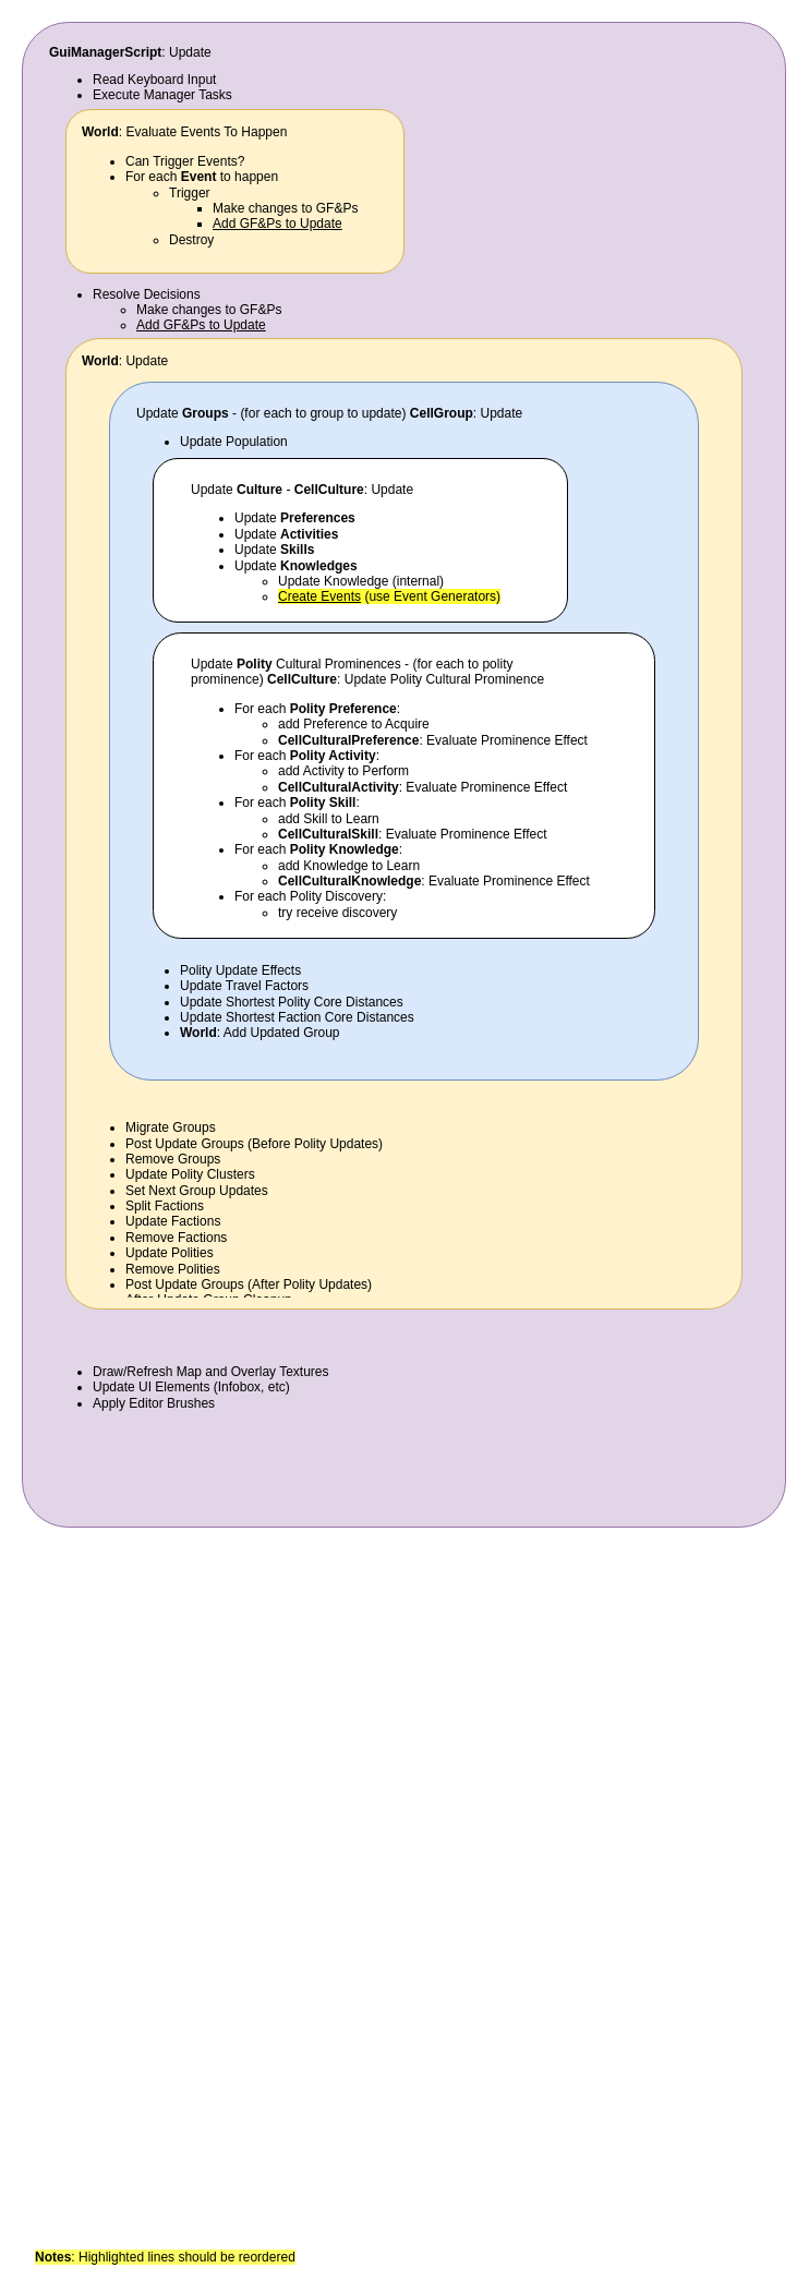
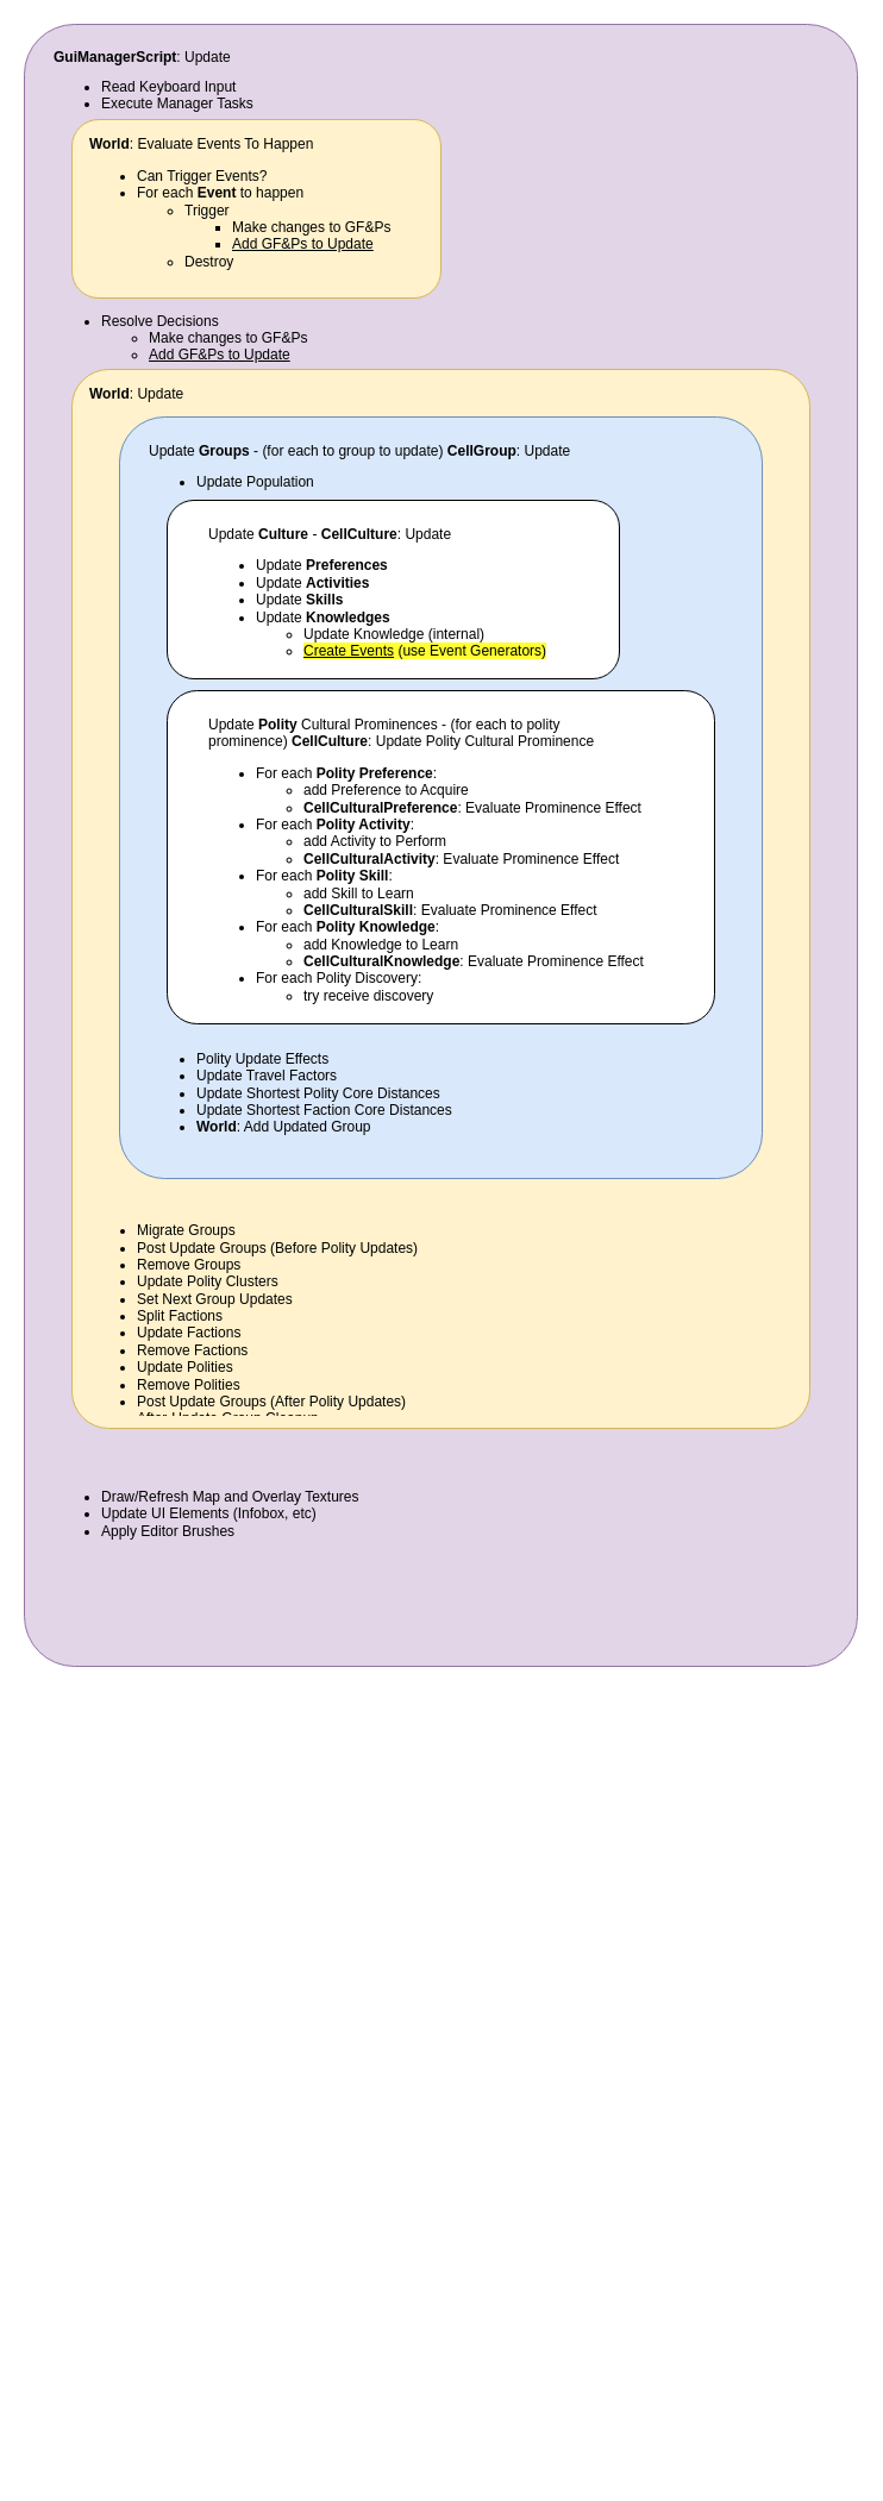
  <mxCell id="0" />
  <mxCell id="1" parent="0" />
  <mxCell id="2" value="" style="rounded=1;whiteSpace=wrap;html=1;fillColor=#e1d5e7;strokeColor=#9673a6;arcSize=6;" vertex="1" parent="1"><mxGeometry x="20" y="20" width="700" height="1380" as="geometry" /></mxCell>
  <mxCell id="3" value="&lt;p style=&quot;line-height: 100%&quot;&gt;&lt;font style=&quot;font-size: 12px&quot;&gt;&lt;b&gt;GuiManagerScript&lt;/b&gt;: Update&lt;/font&gt;&lt;/p&gt;&lt;p&gt;&lt;/p&gt;&lt;ul&gt;&lt;li&gt;&lt;span&gt;&lt;font style=&quot;font-size: 12px&quot;&gt;Read Keyboard Input&lt;/font&gt;&lt;/span&gt;&lt;/li&gt;&lt;li&gt;&lt;span&gt;&lt;font style=&quot;font-size: 12px&quot;&gt;Execute Manager Tasks&lt;/font&gt;&lt;/span&gt;&lt;/li&gt;&lt;/ul&gt;&lt;div&gt;&lt;font style=&quot;font-size: 12px&quot;&gt;&lt;br&gt;&lt;/font&gt;&lt;/div&gt;&lt;div&gt;&lt;font style=&quot;font-size: 12px&quot;&gt;&lt;br&gt;&lt;/font&gt;&lt;/div&gt;&lt;div&gt;&lt;font style=&quot;font-size: 12px&quot;&gt;&lt;br&gt;&lt;/font&gt;&lt;/div&gt;&lt;div&gt;&lt;font style=&quot;font-size: 12px&quot;&gt;&lt;br&gt;&lt;/font&gt;&lt;/div&gt;&lt;div&gt;&lt;font style=&quot;font-size: 12px&quot;&gt;&lt;br&gt;&lt;/font&gt;&lt;/div&gt;&lt;div&gt;&lt;br&gt;&lt;/div&gt;&lt;div&gt;&lt;br&gt;&lt;/div&gt;&lt;div&gt;&lt;br&gt;&lt;/div&gt;&lt;div&gt;&lt;br&gt;&lt;/div&gt;&lt;div&gt;&lt;br&gt;&lt;/div&gt;&lt;ul&gt;&lt;li&gt;&lt;span&gt;&lt;font style=&quot;font-size: 12px&quot;&gt;Resolve Decisions&lt;/font&gt;&lt;/span&gt;&lt;/li&gt;&lt;ul&gt;&lt;li&gt;Make changes to GF&amp;amp;Ps&lt;/li&gt;&lt;li&gt;&lt;u&gt;Add GF&amp;amp;Ps to Update&lt;/u&gt;&lt;/li&gt;&lt;/ul&gt;&lt;/ul&gt;&lt;div&gt;&lt;font style=&quot;font-size: 12px&quot;&gt;&lt;span style=&quot;font-family: &amp;#34;helvetica&amp;#34; , &amp;#34;arial&amp;#34; , sans-serif ; font-size: 0px ; white-space: nowrap&quot;&gt;%3CmxGraphModel%3E%3Croot%3E%3CmxCell%20id%3D%220%22%2F%3E%3CmxCell%20id%3D%221%22%20parent%3D%220%22%2F%3E%3CmxCell%20id%3D%222%22%20value%3D%22%22%20style%3D%22rounded%3D1%3BwhiteSpace%3Dwrap%3Bhtml%3D1%3B%22%20vertex%3D%221%22%20parent%3D%221%22%3E%3CmxGeometry%20x%3D%2260%22%20y%3D%22100%22%20width%3D%22220%22%20height%3D%2290%22%20as%3D%22geometry%22%2F%3E%3C%2FmxCell%3E%3C%2Froot%3E%3C%2FmxGraphModel%3E&lt;/span&gt;&lt;/font&gt;&lt;/div&gt;&lt;div&gt;&lt;br&gt;&lt;/div&gt;&lt;div&gt;&lt;br&gt;&lt;/div&gt;&lt;div&gt;&lt;br&gt;&lt;/div&gt;&lt;div&gt;&lt;br&gt;&lt;/div&gt;&lt;div&gt;&lt;br&gt;&lt;/div&gt;&lt;div&gt;&lt;br&gt;&lt;/div&gt;&lt;div&gt;&lt;br&gt;&lt;/div&gt;&lt;div&gt;&lt;br&gt;&lt;/div&gt;&lt;div&gt;&lt;br&gt;&lt;/div&gt;&lt;div&gt;&lt;br&gt;&lt;/div&gt;&lt;div&gt;&lt;br&gt;&lt;/div&gt;&lt;div&gt;&lt;br&gt;&lt;/div&gt;&lt;div&gt;&lt;br&gt;&lt;/div&gt;&lt;div&gt;&lt;br&gt;&lt;/div&gt;&lt;div&gt;&lt;br&gt;&lt;/div&gt;&lt;div&gt;&lt;br&gt;&lt;/div&gt;&lt;div&gt;&lt;br&gt;&lt;/div&gt;&lt;div&gt;&lt;br&gt;&lt;/div&gt;&lt;div&gt;&lt;br&gt;&lt;/div&gt;&lt;div&gt;&lt;br&gt;&lt;/div&gt;&lt;div&gt;&lt;br&gt;&lt;/div&gt;&lt;div&gt;&lt;br&gt;&lt;/div&gt;&lt;div&gt;&lt;br&gt;&lt;/div&gt;&lt;div&gt;&lt;br&gt;&lt;/div&gt;&lt;div&gt;&lt;br&gt;&lt;/div&gt;&lt;div&gt;&lt;br&gt;&lt;/div&gt;&lt;div&gt;&lt;br&gt;&lt;/div&gt;&lt;div&gt;&lt;br&gt;&lt;/div&gt;&lt;div&gt;&lt;br&gt;&lt;/div&gt;&lt;div&gt;&lt;br&gt;&lt;/div&gt;&lt;div&gt;&lt;br&gt;&lt;/div&gt;&lt;div&gt;&lt;br&gt;&lt;/div&gt;&lt;div&gt;&lt;br&gt;&lt;/div&gt;&lt;div&gt;&lt;br&gt;&lt;/div&gt;&lt;div&gt;&lt;br&gt;&lt;/div&gt;&lt;div&gt;&lt;br&gt;&lt;/div&gt;&lt;div&gt;&lt;br&gt;&lt;/div&gt;&lt;div&gt;&lt;br&gt;&lt;/div&gt;&lt;div&gt;&lt;br&gt;&lt;/div&gt;&lt;div&gt;&lt;br&gt;&lt;/div&gt;&lt;div&gt;&lt;br&gt;&lt;/div&gt;&lt;div&gt;&lt;br&gt;&lt;/div&gt;&lt;div&gt;&lt;br&gt;&lt;/div&gt;&lt;div&gt;&lt;br&gt;&lt;/div&gt;&lt;div&gt;&lt;br&gt;&lt;/div&gt;&lt;div&gt;&lt;br&gt;&lt;/div&gt;&lt;div&gt;&lt;br&gt;&lt;/div&gt;&lt;div&gt;&lt;br&gt;&lt;/div&gt;&lt;div&gt;&lt;br&gt;&lt;/div&gt;&lt;div&gt;&lt;br&gt;&lt;/div&gt;&lt;div&gt;&lt;br&gt;&lt;/div&gt;&lt;div&gt;&lt;br&gt;&lt;/div&gt;&lt;div&gt;&lt;br&gt;&lt;/div&gt;&lt;div&gt;&lt;br&gt;&lt;/div&gt;&lt;div&gt;&lt;br&gt;&lt;/div&gt;&lt;div&gt;&lt;br&gt;&lt;/div&gt;&lt;div&gt;&lt;br&gt;&lt;/div&gt;&lt;div&gt;&lt;br&gt;&lt;/div&gt;&lt;div&gt;&lt;br&gt;&lt;/div&gt;&lt;div&gt;&lt;br&gt;&lt;/div&gt;&lt;div&gt;&lt;br&gt;&lt;/div&gt;&lt;div&gt;&lt;br&gt;&lt;/div&gt;&lt;div&gt;&lt;br&gt;&lt;/div&gt;&lt;ul&gt;&lt;li&gt;&lt;span&gt;Draw/Refresh Map and Overlay Textures&lt;/span&gt;&lt;br&gt;&lt;/li&gt;&lt;li&gt;&lt;font style=&quot;font-size: 12px&quot;&gt;Update UI Elements (Infobox, etc)&lt;/font&gt;&lt;/li&gt;&lt;li&gt;&lt;font style=&quot;font-size: 12px&quot;&gt;Apply Editor Brushes&lt;/font&gt;&lt;/li&gt;&lt;/ul&gt;&lt;p&gt;&lt;/p&gt;" style="text;html=1;strokeColor=none;fillColor=none;spacing=5;spacingTop=-20;whiteSpace=wrap;overflow=hidden;rounded=0;" vertex="1" parent="1"><mxGeometry x="40" y="40" width="310" height="1290" as="geometry" /></mxCell>
  <mxCell id="4" value="" style="rounded=1;whiteSpace=wrap;html=1;fillColor=#fff2cc;strokeColor=#d6b656;" vertex="1" parent="1"><mxGeometry x="60" y="100" width="310" height="150" as="geometry" /></mxCell>
  <mxCell id="5" value="&lt;br&gt;&lt;b&gt;World&lt;/b&gt;: Evaluate Events To Happen&lt;br&gt;&lt;ul&gt;&lt;li&gt;&lt;span&gt;Can Trigger Events?&lt;/span&gt;&lt;/li&gt;&lt;li&gt;For each &lt;b&gt;Event &lt;/b&gt;to happen&lt;/li&gt;&lt;ul&gt;&lt;li&gt;&lt;span&gt;Trigger&lt;/span&gt;&lt;/li&gt;&lt;ul&gt;&lt;li&gt;&lt;span&gt;Make changes to GF&amp;amp;Ps&lt;/span&gt;&lt;/li&gt;&lt;li&gt;&lt;span&gt;&lt;u&gt;Add GF&amp;amp;Ps to Update&lt;/u&gt;&lt;/span&gt;&lt;/li&gt;&lt;/ul&gt;&lt;li&gt;&lt;span&gt;Destroy&lt;/span&gt;&lt;/li&gt;&lt;/ul&gt;&lt;/ul&gt;" style="text;html=1;strokeColor=none;fillColor=none;spacing=5;spacingTop=-20;whiteSpace=wrap;overflow=hidden;rounded=0;" vertex="1" parent="1"><mxGeometry x="70" y="110" width="280" height="120" as="geometry" /></mxCell>
  <mxCell id="6" value="" style="rounded=1;whiteSpace=wrap;html=1;arcSize=5;fillColor=#fff2cc;strokeColor=#d6b656;" vertex="1" parent="1"><mxGeometry x="60" y="310" width="620" height="890" as="geometry" /></mxCell>
  <mxCell id="7" value="&lt;br&gt;&lt;b&gt;World&lt;/b&gt;&lt;span&gt;: Update&lt;/span&gt;&lt;br&gt;&lt;br&gt;&lt;br&gt;&lt;br&gt;&lt;br&gt;&lt;br&gt;&lt;br&gt;&lt;br&gt;&lt;br&gt;&lt;br&gt;&lt;br&gt;&lt;br&gt;&lt;br&gt;&lt;br&gt;&lt;br&gt;&lt;br&gt;&lt;br&gt;&lt;br&gt;&lt;br&gt;&lt;br&gt;&lt;br&gt;&lt;br&gt;&lt;br&gt;&lt;br&gt;&lt;br&gt;&lt;br&gt;&lt;br&gt;&lt;br&gt;&lt;br&gt;&lt;br&gt;&lt;br&gt;&lt;br&gt;&lt;br&gt;&lt;br&gt;&lt;br&gt;&lt;br&gt;&lt;br&gt;&lt;br&gt;&lt;br&gt;&lt;br&gt;&lt;br&gt;&lt;br&gt;&lt;br&gt;&lt;br&gt;&lt;br&gt;&lt;br&gt;&lt;br&gt;&lt;br&gt;&lt;ul&gt;&lt;li&gt;Migrate Groups&lt;br&gt;&lt;/li&gt;&lt;li&gt;Post Update Groups (Before Polity Updates)&lt;br&gt;&lt;/li&gt;&lt;li&gt;Remove Groups&lt;br&gt;&lt;/li&gt;&lt;li&gt;Update Polity Clusters&lt;br&gt;&lt;/li&gt;&lt;li&gt;Set Next Group Updates&lt;br&gt;&lt;/li&gt;&lt;li&gt;Split Factions&lt;br&gt;&lt;/li&gt;&lt;li&gt;Update Factions&lt;/li&gt;&lt;li&gt;Remove Factions&lt;br&gt;&lt;/li&gt;&lt;li&gt;Update Polities&lt;/li&gt;&lt;li&gt;Remove Polities&lt;/li&gt;&lt;li&gt;Post Update Groups (After Polity Updates)&lt;/li&gt;&lt;li&gt;After-Update Group Cleanup&lt;/li&gt;&lt;/ul&gt;" style="text;html=1;strokeColor=none;fillColor=none;spacing=5;spacingTop=-20;whiteSpace=wrap;overflow=hidden;rounded=0;" vertex="1" parent="1"><mxGeometry x="70" y="320" width="290" height="870" as="geometry" /></mxCell>
  <mxCell id="8" value="" style="rounded=1;whiteSpace=wrap;html=1;fillColor=#dae8fc;strokeColor=#6c8ebf;arcSize=7;" vertex="1" parent="1"><mxGeometry x="100" y="350" width="540" height="640" as="geometry" /></mxCell>
  <mxCell id="9" value="&lt;p&gt;Update &lt;b&gt;Groups &lt;/b&gt;- (for each to group to update)&amp;nbsp;&lt;b&gt;CellGroup&lt;/b&gt;: Update&lt;/p&gt;&lt;p&gt;&lt;/p&gt;&lt;p&gt;&lt;/p&gt;&lt;ul&gt;&lt;li&gt;Update Population&lt;/li&gt;&lt;/ul&gt;&lt;div&gt;&lt;br&gt;&lt;/div&gt;&lt;div&gt;&lt;br&gt;&lt;/div&gt;&lt;div&gt;&lt;br&gt;&lt;/div&gt;&lt;div&gt;&lt;br&gt;&lt;/div&gt;&lt;div&gt;&lt;br&gt;&lt;/div&gt;&lt;div&gt;&lt;br&gt;&lt;/div&gt;&lt;div&gt;&lt;br&gt;&lt;/div&gt;&lt;div&gt;&lt;br&gt;&lt;/div&gt;&lt;div&gt;&lt;br&gt;&lt;/div&gt;&lt;div&gt;&lt;br&gt;&lt;/div&gt;&lt;div&gt;&lt;br&gt;&lt;/div&gt;&lt;div&gt;&lt;br&gt;&lt;/div&gt;&lt;div&gt;&lt;br&gt;&lt;/div&gt;&lt;div&gt;&lt;br&gt;&lt;/div&gt;&lt;div&gt;&lt;br&gt;&lt;/div&gt;&lt;div&gt;&lt;br&gt;&lt;/div&gt;&lt;div&gt;&lt;br&gt;&lt;/div&gt;&lt;div&gt;&lt;br&gt;&lt;/div&gt;&lt;div&gt;&lt;br&gt;&lt;/div&gt;&lt;div&gt;&lt;br&gt;&lt;/div&gt;&lt;div&gt;&lt;br&gt;&lt;/div&gt;&lt;div&gt;&lt;br&gt;&lt;/div&gt;&lt;div&gt;&lt;br&gt;&lt;/div&gt;&lt;div&gt;&lt;br&gt;&lt;/div&gt;&lt;div&gt;&lt;br&gt;&lt;/div&gt;&lt;div&gt;&lt;br&gt;&lt;/div&gt;&lt;div&gt;&lt;br&gt;&lt;/div&gt;&lt;div&gt;&lt;br&gt;&lt;/div&gt;&lt;div&gt;&lt;br&gt;&lt;/div&gt;&lt;div&gt;&lt;br&gt;&lt;/div&gt;&lt;div&gt;&lt;br&gt;&lt;/div&gt;&lt;ul&gt;&lt;li&gt;Polity Update Effects&lt;/li&gt;&lt;li&gt;Update Travel Factors&lt;/li&gt;&lt;li&gt;Update Shortest Polity Core Distances&lt;br&gt;&lt;/li&gt;&lt;li&gt;Update Shortest Faction Core Distances&lt;br&gt;&lt;/li&gt;&lt;li&gt;&lt;b&gt;World&lt;/b&gt;: Add Updated Group&lt;br&gt;&lt;/li&gt;&lt;/ul&gt;&lt;p&gt;&lt;/p&gt;&lt;p&gt;&lt;/p&gt;" style="text;html=1;strokeColor=none;fillColor=none;spacing=5;spacingTop=-20;whiteSpace=wrap;overflow=hidden;rounded=0;" vertex="1" parent="1"><mxGeometry x="120" y="370" width="370" height="590" as="geometry" /></mxCell>
  <mxCell id="10" value="" style="rounded=1;whiteSpace=wrap;html=1;" vertex="1" parent="1"><mxGeometry x="140" y="420" width="380" height="150" as="geometry" /></mxCell>
  <mxCell id="11" value="&lt;p&gt;Update &lt;b&gt;Culture &lt;/b&gt;- &lt;b&gt;CellCulture&lt;/b&gt;: Update&lt;/p&gt;&lt;p&gt;&lt;/p&gt;&lt;ul&gt;&lt;li&gt;Update &lt;b&gt;Preferences&lt;/b&gt;&lt;/li&gt;&lt;li&gt;Update &lt;b&gt;Activities&lt;/b&gt;&lt;/li&gt;&lt;li&gt;Update &lt;b&gt;Skills&lt;/b&gt;&lt;/li&gt;&lt;li&gt;Update &lt;b&gt;Knowledges&lt;/b&gt;&lt;/li&gt;&lt;ul&gt;&lt;li&gt;Update Knowledge (internal)&lt;/li&gt;&lt;li&gt;&lt;span style=&quot;background-color: rgb(255 , 255 , 51)&quot;&gt;&lt;u&gt;Create Events&lt;/u&gt; (use Event Generators)&lt;/span&gt;&lt;/li&gt;&lt;/ul&gt;&lt;/ul&gt;&lt;p&gt;&lt;/p&gt;" style="text;html=1;strokeColor=none;fillColor=none;spacing=5;spacingTop=-20;whiteSpace=wrap;overflow=hidden;rounded=0;" vertex="1" parent="1"><mxGeometry x="170" y="440" width="320" height="120" as="geometry" /></mxCell>
  <mxCell id="12" value="" style="rounded=1;whiteSpace=wrap;html=1;arcSize=9;" vertex="1" parent="1"><mxGeometry x="140" y="580" width="460" height="280" as="geometry" /></mxCell>
  <mxCell id="13" value="&lt;p&gt;Update &lt;b&gt;Polity&lt;/b&gt; Cultural Prominences -&amp;nbsp;(for each to polity prominence)&amp;nbsp;&lt;b&gt;CellCulture&lt;/b&gt;: Update Polity Cultural Prominence&amp;nbsp;&lt;/p&gt;&lt;p&gt;&lt;/p&gt;&lt;ul&gt;&lt;li&gt;For each &lt;b&gt;Polity Preference&lt;/b&gt;:&lt;/li&gt;&lt;ul&gt;&lt;li&gt;add Preference to Acquire&lt;/li&gt;&lt;li&gt;&lt;b&gt;CellCulturalPreference&lt;/b&gt;:&lt;b&gt;&amp;nbsp;&lt;/b&gt;Evaluate Prominence Effect&lt;br&gt;&lt;/li&gt;&lt;/ul&gt;&lt;li&gt;For each &lt;b&gt;Polity Activity&lt;/b&gt;:&lt;/li&gt;&lt;ul&gt;&lt;li&gt;add Activity to Perform&lt;/li&gt;&lt;li&gt;&lt;b&gt;CellCulturalActivity&lt;/b&gt;: Evaluate Prominence Effect&lt;/li&gt;&lt;/ul&gt;&lt;li&gt;For each &lt;b&gt;Polity Skill&lt;/b&gt;:&lt;/li&gt;&lt;ul&gt;&lt;li&gt;add Skill to Learn&lt;/li&gt;&lt;li&gt;&lt;b&gt;CellCulturalSkill&lt;/b&gt;: Evaluate Prominence Effect&lt;/li&gt;&lt;/ul&gt;&lt;li&gt;For each &lt;b&gt;Polity Knowledge&lt;/b&gt;:&lt;/li&gt;&lt;ul&gt;&lt;li&gt;add Knowledge to Learn&lt;/li&gt;&lt;li&gt;&lt;b&gt;CellCulturalKnowledge&lt;/b&gt;: Evaluate Prominence Effect&lt;/li&gt;&lt;/ul&gt;&lt;li&gt;For each Polity Discovery:&lt;/li&gt;&lt;ul&gt;&lt;li&gt;try receive discovery&lt;/li&gt;&lt;/ul&gt;&lt;/ul&gt;&lt;p&gt;&lt;/p&gt;" style="text;html=1;strokeColor=none;fillColor=none;spacing=5;spacingTop=-20;whiteSpace=wrap;overflow=hidden;rounded=0;" vertex="1" parent="1"><mxGeometry x="170" y="600" width="400" height="250" as="geometry" /></mxCell>
- <mxCell id="14" value="&lt;span style=&quot;background-color: rgb(255 , 255 , 102)&quot;&gt;&lt;b&gt;Notes&lt;/b&gt;: Highlighted lines should be reordered&lt;/span&gt;" style="text;html=1;resizable=0;points=[];autosize=1;align=left;verticalAlign=top;spacingTop=-4;" vertex="1" parent="1"><mxGeometry x="30" y="2060" width="250" height="20" as="geometry" /></mxCell>
